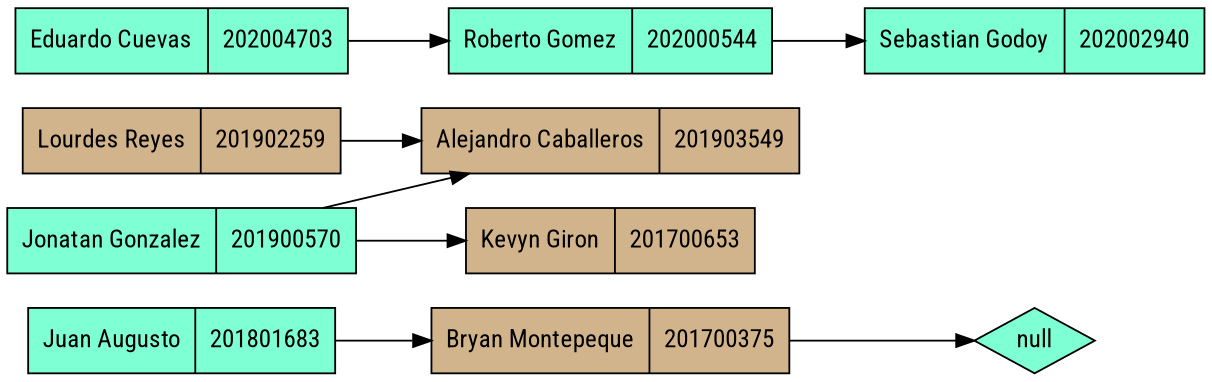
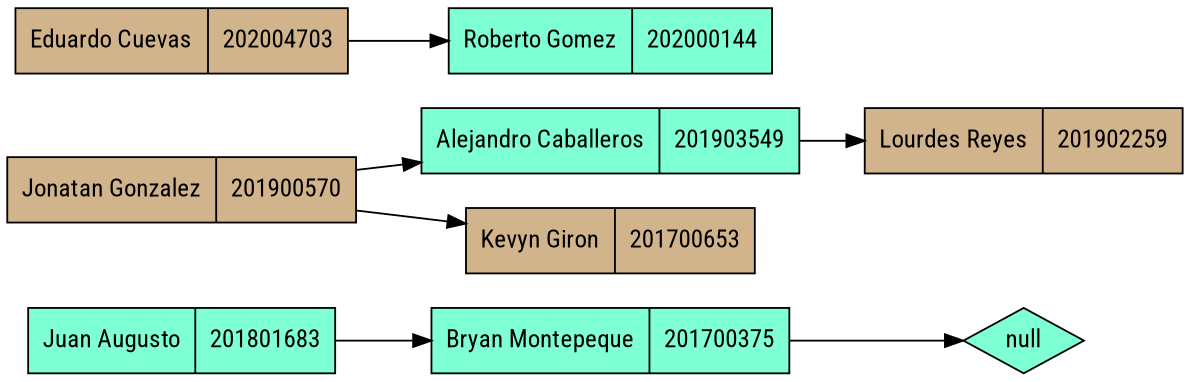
  digraph {
    fontname="Roboto Condensed"
    rankdir=LR
    node [fillcolor=aquamarine fontname="Roboto Condensed" shape=record style=filled]
    edge [fontname="Roboto Condensed"]
    n1 [label=null shape=diamond]
    n2 [fillcolor=tan label="{Lourdes Reyes|201902259 }"]
-   n3 [fillcolor=tan label="{Alejandro Caballeros|201903549 }"]
-   n4 [label="{Jonatan Gonzalez|201900570 }"]
+   n3 [label="{Alejandro Caballeros|201903549 }"]
+   n4 [fillcolor=tan label="{Jonatan Gonzalez|201900570 }"]
    n5 [fillcolor=tan label="{Kevyn Giron|201700653 }"]
-   n6 [label="{Eduardo Cuevas|202004703 }"]
-   n7 [label="{Roberto Gomez|202000544 }"]
-   n8 [label="{Sebastian Godoy|202002940 }"]
+   n6 [fillcolor=tan label="{Eduardo Cuevas|202004703 }"]
+   n7 [label="{Roberto Gomez|202000144 }"]
    n9 [label="{Juan Augusto|201801683 }"]
-   n10 [fillcolor=tan label="{Bryan Montepeque|201700375 }"]
-   n2 -> n3
+   n10 [label="{Bryan Montepeque|201700375 }"]
+   n3 -> n2
    n4 -> n3
    n4 -> n5
    n6 -> n7
-   n7 -> n8
    n9 -> n10
    n10 -> n1
  }
